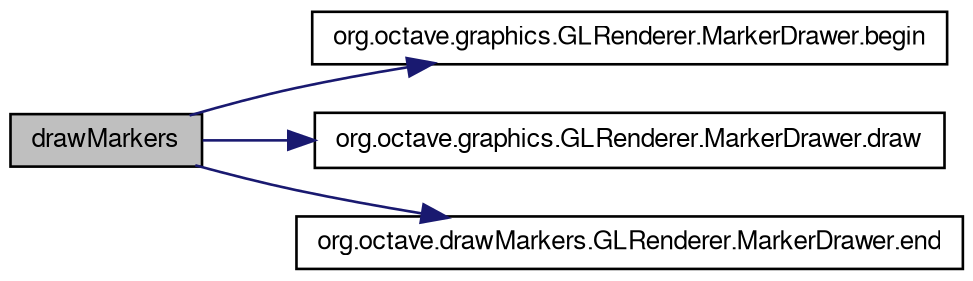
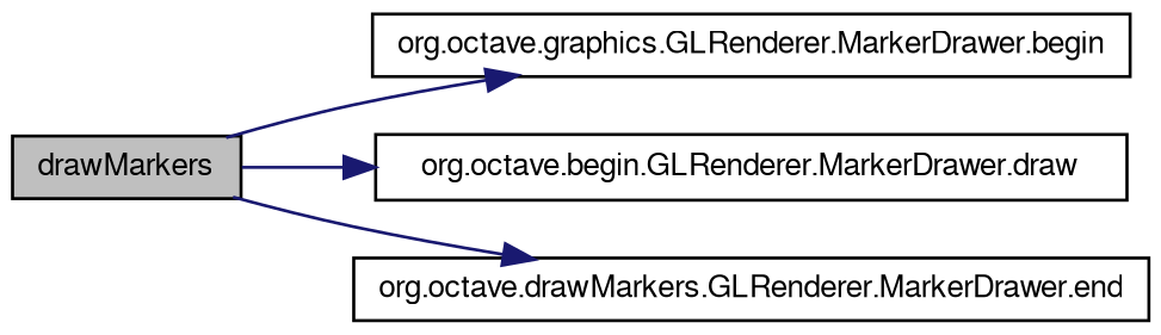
  digraph {
    rankdir=LR
    node [color=black fillcolor=white fontname=FreeSans fontsize=10 shape=record style=filled]
    edge [color=midnightblue fontname=FreeSans fontsize=10 labelfontname=FreeSans labelfontsize=10 style=solid]
    n1 [fillcolor=grey75 fontcolor=black height=0.2 label=drawMarkers width=0.4]
    n2 [height=0.2 label="org.octave.graphics.GLRenderer.MarkerDrawer.begin" width=0.4]
-   n3 [height=0.2 label="org.octave.graphics.GLRenderer.MarkerDrawer.draw" width=0.4]
+   n3 [height=0.2 label="org.octave.begin.GLRenderer.MarkerDrawer.draw" width=0.4]
    n4 [height=0.2 label="org.octave.drawMarkers.GLRenderer.MarkerDrawer.end" width=0.4]
    n1 -> n2
    n1 -> n3
    n1 -> n4
  }
